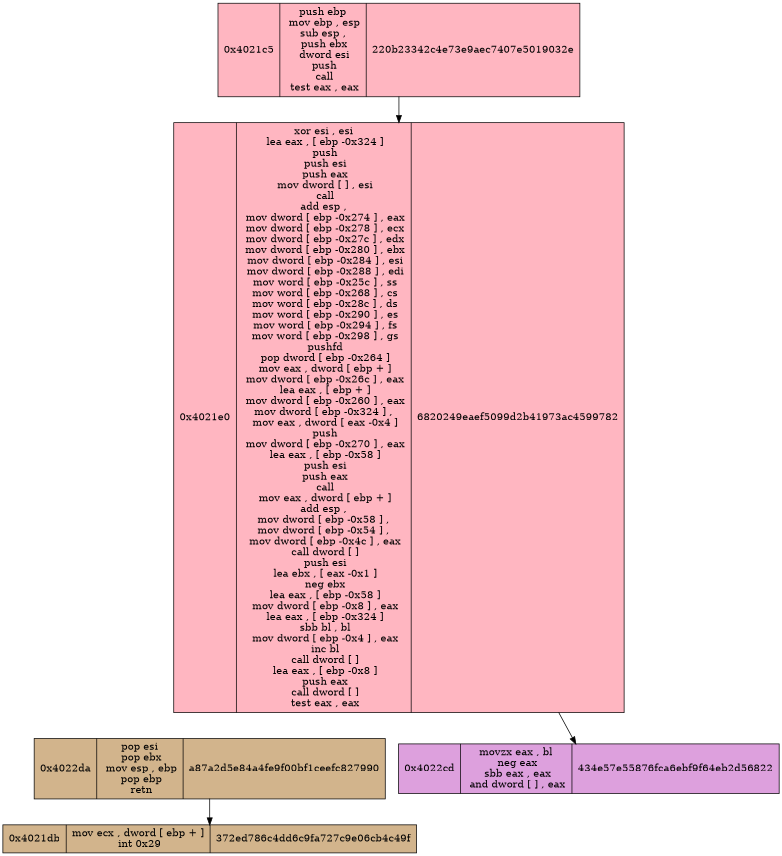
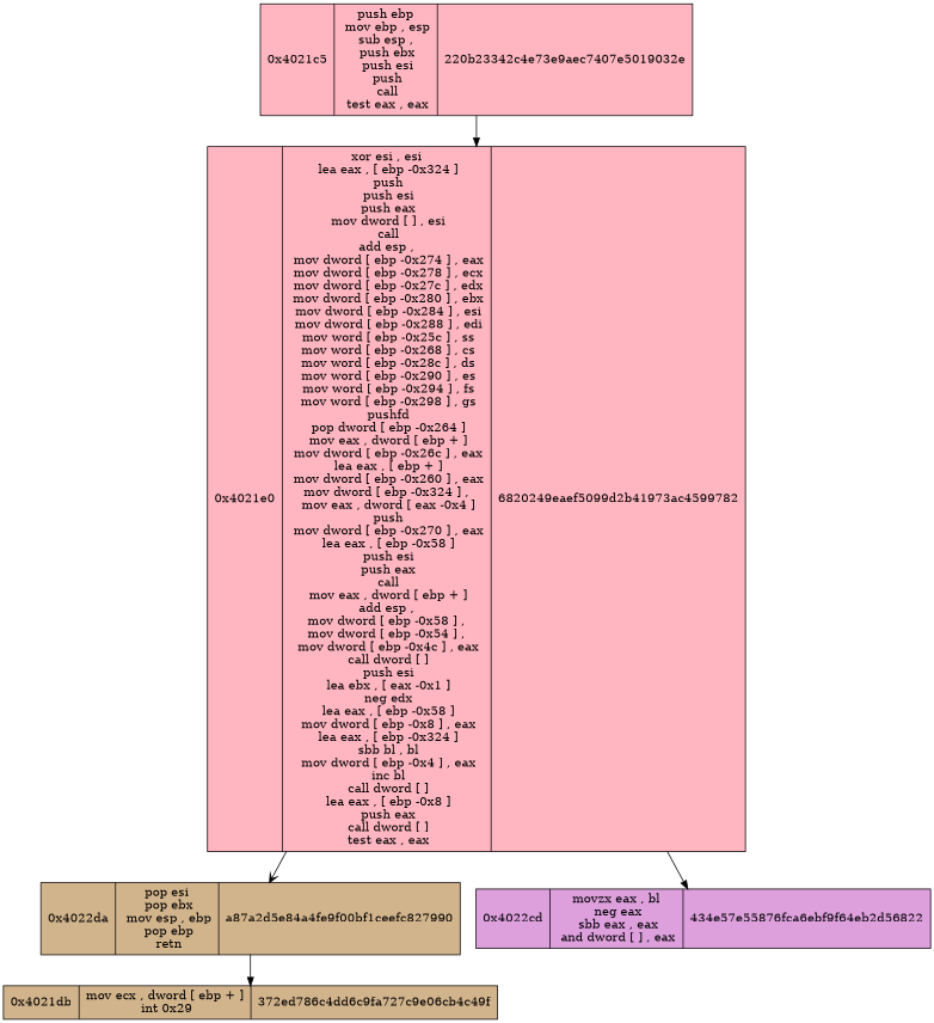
  digraph {
    node [fillcolor=lightpink shape=record style=filled]
    edge [arrowhead=normal color=black]
-   n1 [label="0x4021c5|  push ebp\n mov ebp ,  esp\n sub esp , \n push ebx\n dword esi\n push\n call\n test eax ,  eax\n| 220b23342c4e73e9aec7407e5019032e"]
-   n2 [label="0x4021e0|  xor esi ,  esi\n lea eax ,   [ ebp -0x324 ]\n push\n push esi\n push eax\n mov dword  [ ] ,  esi\n call\n add esp , \n mov dword  [ ebp -0x274 ] ,  eax\n mov dword  [ ebp -0x278 ] ,  ecx\n mov dword  [ ebp -0x27c ] ,  edx\n mov dword  [ ebp -0x280 ] ,  ebx\n mov dword  [ ebp -0x284 ] ,  esi\n mov dword  [ ebp -0x288 ] ,  edi\n mov word  [ ebp -0x25c ] ,  ss\n mov word  [ ebp -0x268 ] ,  cs\n mov word  [ ebp -0x28c ] ,  ds\n mov word  [ ebp -0x290 ] ,  es\n mov word  [ ebp -0x294 ] ,  fs\n mov word  [ ebp -0x298 ] ,  gs\n pushfd\n pop dword  [ ebp -0x264 ]\n mov eax ,  dword  [ ebp + ]\n mov dword  [ ebp -0x26c ] ,  eax\n lea eax ,   [ ebp + ]\n mov dword  [ ebp -0x260 ] ,  eax\n mov dword  [ ebp -0x324 ] , \n mov eax ,  dword  [ eax -0x4 ]\n push\n mov dword  [ ebp -0x270 ] ,  eax\n lea eax ,   [ ebp -0x58 ]\n push esi\n push eax\n call\n mov eax ,  dword  [ ebp + ]\n add esp , \n mov dword  [ ebp -0x58 ] , \n mov dword  [ ebp -0x54 ] , \n mov dword  [ ebp -0x4c ] ,  eax\n call dword  [ ]\n push esi\n lea ebx ,   [ eax -0x1 ]\n neg ebx\n lea eax ,   [ ebp -0x58 ]\n mov dword  [ ebp -0x8 ] ,  eax\n lea eax ,   [ ebp -0x324 ]\n sbb bl ,  bl\n mov dword  [ ebp -0x4 ] ,  eax\n inc bl\n call dword  [ ]\n lea eax ,   [ ebp -0x8 ]\n push eax\n call dword  [ ]\n test eax ,  eax\n| 6820249eaef5099d2b41973ac4599782"]
+   n1 [label="0x4021c5|  push ebp\n mov ebp ,  esp\n sub esp , \n push ebx\n push esi\n push\n call\n test eax ,  eax\n| 220b23342c4e73e9aec7407e5019032e"]
+   n2 [label="0x4021e0|  xor esi ,  esi\n lea eax ,   [ ebp -0x324 ]\n push\n push esi\n push eax\n mov dword  [ ] ,  esi\n call\n add esp , \n mov dword  [ ebp -0x274 ] ,  eax\n mov dword  [ ebp -0x278 ] ,  ecx\n mov dword  [ ebp -0x27c ] ,  edx\n mov dword  [ ebp -0x280 ] ,  ebx\n mov dword  [ ebp -0x284 ] ,  esi\n mov dword  [ ebp -0x288 ] ,  edi\n mov word  [ ebp -0x25c ] ,  ss\n mov word  [ ebp -0x268 ] ,  cs\n mov word  [ ebp -0x28c ] ,  ds\n mov word  [ ebp -0x290 ] ,  es\n mov word  [ ebp -0x294 ] ,  fs\n mov word  [ ebp -0x298 ] ,  gs\n pushfd\n pop dword  [ ebp -0x264 ]\n mov eax ,  dword  [ ebp + ]\n mov dword  [ ebp -0x26c ] ,  eax\n lea eax ,   [ ebp + ]\n mov dword  [ ebp -0x260 ] ,  eax\n mov dword  [ ebp -0x324 ] , \n mov eax ,  dword  [ eax -0x4 ]\n push\n mov dword  [ ebp -0x270 ] ,  eax\n lea eax ,   [ ebp -0x58 ]\n push esi\n push eax\n call\n mov eax ,  dword  [ ebp + ]\n add esp , \n mov dword  [ ebp -0x58 ] , \n mov dword  [ ebp -0x54 ] , \n mov dword  [ ebp -0x4c ] ,  eax\n call dword  [ ]\n push esi\n lea ebx ,   [ eax -0x1 ]\n neg edx\n lea eax ,   [ ebp -0x58 ]\n mov dword  [ ebp -0x8 ] ,  eax\n lea eax ,   [ ebp -0x324 ]\n sbb bl ,  bl\n mov dword  [ ebp -0x4 ] ,  eax\n inc bl\n call dword  [ ]\n lea eax ,   [ ebp -0x8 ]\n push eax\n call dword  [ ]\n test eax ,  eax\n| 6820249eaef5099d2b41973ac4599782"]
    n3 [fillcolor=tan label="0x4022da|  pop esi\n pop ebx\n mov esp ,  ebp\n pop ebp\n retn\n| a87a2d5e84a4fe9f00bf1ceefc827990"]
    n4 [fillcolor=plum label="0x4022cd|  movzx eax ,  bl\n neg eax\n sbb eax ,  eax\n and dword  [ ] ,  eax\n| 434e57e55876fca6ebf9f64eb2d56822"]
    n5 [fillcolor=tan label="0x4021db|  mov ecx ,  dword  [ ebp + ]\n int 0x29\n| 372ed786c4dd6c9fa727c9e06cb4c49f"]
    n1 -> n2
+   n2 -> n3 [arrowhead=vee]
    n2 -> n4
    n3 -> n5
  }
